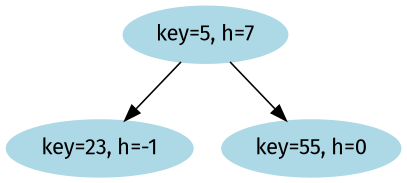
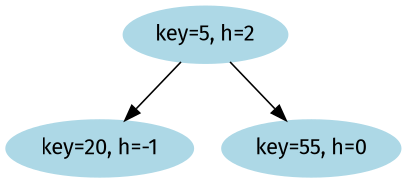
  digraph {
    fontname="Fira Sans"
    node [color=lightblue fontname="Fira Sans" style=filled]
    edge [fontname="Fira Sans"]
-   n1 [label="key=23, h=-1"]
+   n1 [label="key=20, h=-1"]
    n2 [label="key=55, h=0"]
-   n3 [label="key=5, h=7"]
+   n3 [label="key=5, h=2"]
    n3 -> n1
    n3 -> n2
  }
